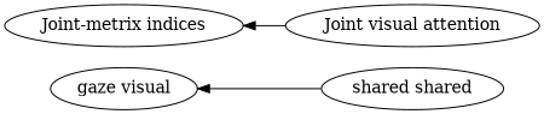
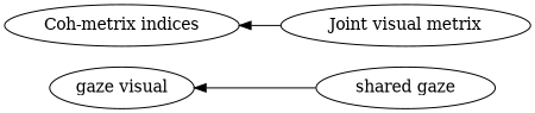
  digraph {
    rankdir=RL
    splines=true
-   "shared gaze" [label="shared shared"]
-   "Joint visual attention"
-   "Coh-metrix indices" [label="Joint-metrix indices"]
+   "shared gaze"
+   "Joint visual attention" [label="Joint visual metrix"]
+   "Coh-metrix indices"
    n4 [label="gaze visual"]
    subgraph sub_1 {
      rank=same
      "shared gaze"
      "Joint visual attention"
    }
    subgraph sub_2 {
      rank=same
      "Coh-metrix indices"
      n4
    }
    "shared gaze" -> n4
    "Joint visual attention" -> "Coh-metrix indices"
  }
